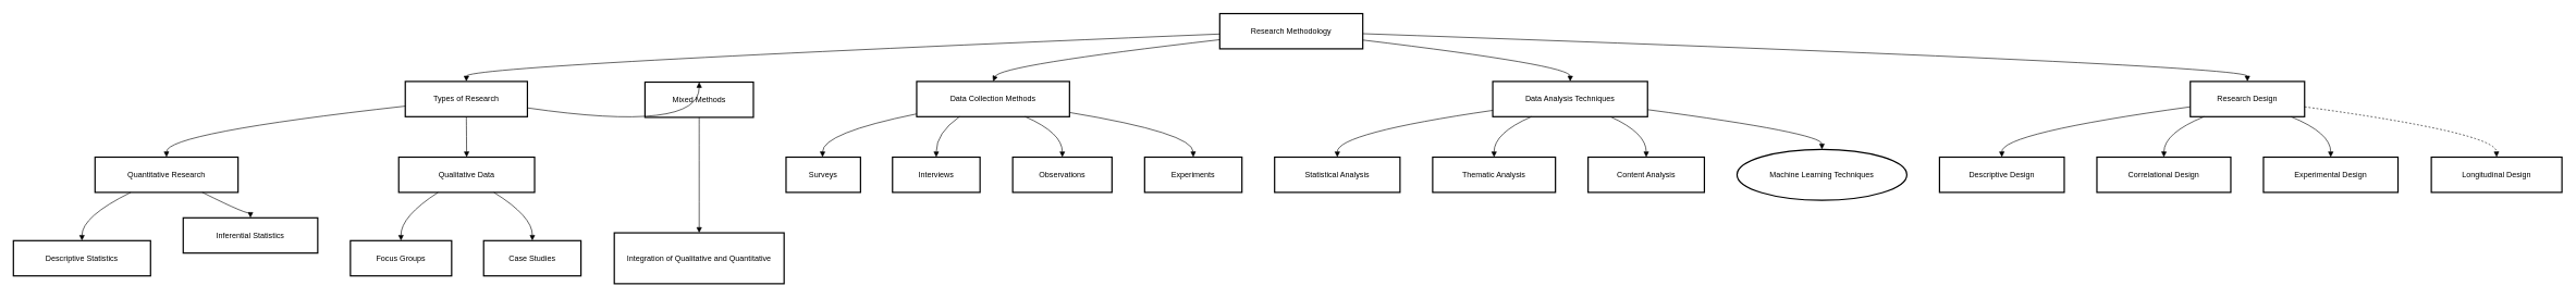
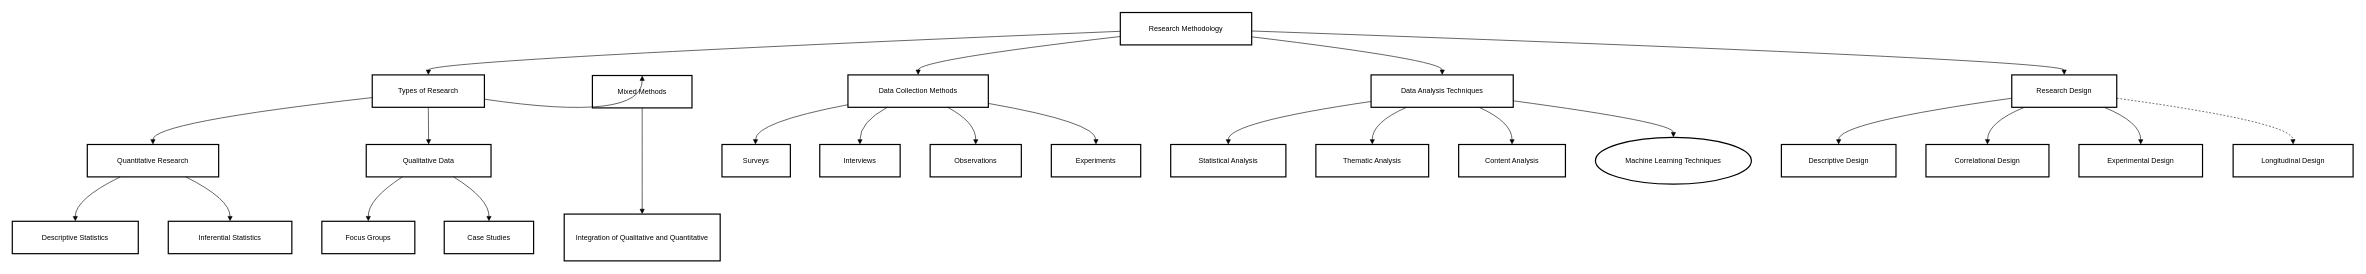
  <mxCell id="0" />
  <mxCell id="1" parent="0" />
  <mxCell id="2" value="Research Methodology" style="whiteSpace=wrap;strokeWidth=2;" vertex="1" parent="1"><mxGeometry x="1867" y="20" width="219" height="54" as="geometry" /></mxCell>
  <mxCell id="3" value="Types of Research" style="whiteSpace=wrap;strokeWidth=2;" vertex="1" parent="1"><mxGeometry x="620" y="124" width="187" height="54" as="geometry" /></mxCell>
- <mxCell id="4" value="Data Collection Methods" style="whiteSpace=wrap;strokeWidth=2;" vertex="1" parent="1"><mxGeometry x="1403" y="124" width="234" height="54" as="geometry" /></mxCell>
+ <mxCell id="4" value="Data Collection Methods" style="whiteSpace=wrap;strokeWidth=2;" vertex="1" parent="1"><mxGeometry x="1413" y="124" width="234" height="54" as="geometry" /></mxCell>
  <mxCell id="5" value="Data Analysis Techniques" style="whiteSpace=wrap;strokeWidth=2;" vertex="1" parent="1"><mxGeometry x="2285" y="124" width="237" height="54" as="geometry" /></mxCell>
  <mxCell id="6" value="Research Design" style="whiteSpace=wrap;strokeWidth=2;" vertex="1" parent="1"><mxGeometry x="3353" y="124" width="175" height="54" as="geometry" /></mxCell>
  <mxCell id="7" value="Quantitative Research" style="whiteSpace=wrap;strokeWidth=2;" vertex="1" parent="1"><mxGeometry x="145" y="240" width="219" height="54" as="geometry" /></mxCell>
  <mxCell id="8" value="Qualitative Data" style="whiteSpace=wrap;strokeWidth=2;" vertex="1" parent="1"><mxGeometry x="610" y="240" width="208" height="54" as="geometry" /></mxCell>
  <mxCell id="9" value="Mixed Methods" style="whiteSpace=wrap;strokeWidth=2;" vertex="1" parent="1"><mxGeometry x="987" y="125" width="166" height="54" as="geometry" /></mxCell>
  <mxCell id="10" value="Surveys" style="whiteSpace=wrap;strokeWidth=2;" vertex="1" parent="1"><mxGeometry x="1203" y="240" width="114" height="54" as="geometry" /></mxCell>
  <mxCell id="11" value="Interviews" style="whiteSpace=wrap;strokeWidth=2;" vertex="1" parent="1"><mxGeometry x="1366" y="240" width="134" height="54" as="geometry" /></mxCell>
  <mxCell id="12" value="Observations" style="whiteSpace=wrap;strokeWidth=2;" vertex="1" parent="1"><mxGeometry x="1550" y="240" width="152" height="54" as="geometry" /></mxCell>
  <mxCell id="13" value="Experiments" style="whiteSpace=wrap;strokeWidth=2;" vertex="1" parent="1"><mxGeometry x="1752" y="240" width="149" height="54" as="geometry" /></mxCell>
  <mxCell id="14" value="Statistical Analysis" style="whiteSpace=wrap;strokeWidth=2;" vertex="1" parent="1"><mxGeometry x="1951" y="240" width="192" height="54" as="geometry" /></mxCell>
  <mxCell id="15" value="Thematic Analysis" style="whiteSpace=wrap;strokeWidth=2;" vertex="1" parent="1"><mxGeometry x="2193" y="240" width="188" height="54" as="geometry" /></mxCell>
  <mxCell id="16" value="Content Analysis" style="whiteSpace=wrap;strokeWidth=2;" vertex="1" parent="1"><mxGeometry x="2431" y="240" width="178" height="54" as="geometry" /></mxCell>
  <mxCell id="17" value="Machine Learning Techniques" style="ellipse;whiteSpace=wrap;strokeWidth=2;" vertex="1" parent="1"><mxGeometry x="2659" y="228" width="260" height="78" as="geometry" /></mxCell>
  <mxCell id="18" value="Descriptive Design" style="whiteSpace=wrap;strokeWidth=2;" vertex="1" parent="1"><mxGeometry x="2969" y="240" width="191" height="54" as="geometry" /></mxCell>
  <mxCell id="19" value="Correlational Design" style="whiteSpace=wrap;strokeWidth=2;" vertex="1" parent="1"><mxGeometry x="3210" y="240" width="205" height="54" as="geometry" /></mxCell>
  <mxCell id="20" value="Experimental Design" style="whiteSpace=wrap;strokeWidth=2;" vertex="1" parent="1"><mxGeometry x="3465" y="240" width="206" height="54" as="geometry" /></mxCell>
  <mxCell id="21" value="Longitudinal Design" style="whiteSpace=wrap;strokeWidth=2;" vertex="1" parent="1"><mxGeometry x="3722" y="240" width="200" height="54" as="geometry" /></mxCell>
  <mxCell id="22" value="Descriptive Statistics" style="whiteSpace=wrap;strokeWidth=2;" vertex="1" parent="1"><mxGeometry x="20" y="368" width="210" height="54" as="geometry" /></mxCell>
- <mxCell id="23" value="Inferential Statistics" style="whiteSpace=wrap;strokeWidth=2;" vertex="1" parent="1"><mxGeometry x="280" y="333" width="206" height="54" as="geometry" /></mxCell>
+ <mxCell id="23" value="Inferential Statistics" style="whiteSpace=wrap;strokeWidth=2;" vertex="1" parent="1"><mxGeometry x="280" y="368" width="206" height="54" as="geometry" /></mxCell>
  <mxCell id="24" value="Focus Groups" style="whiteSpace=wrap;strokeWidth=2;" vertex="1" parent="1"><mxGeometry x="536" y="368" width="155" height="54" as="geometry" /></mxCell>
  <mxCell id="25" value="Case Studies" style="whiteSpace=wrap;strokeWidth=2;" vertex="1" parent="1"><mxGeometry x="740" y="368" width="149" height="54" as="geometry" /></mxCell>
  <mxCell id="26" value="Integration of Qualitative and Quantitative" style="whiteSpace=wrap;strokeWidth=2;" vertex="1" parent="1"><mxGeometry x="940" y="356" width="260" height="78" as="geometry" /></mxCell>
  <mxCell id="27" value="" style="curved=1;startArrow=none;endArrow=block;exitX=0;exitY=0.58;entryX=0.5;entryY=0;" edge="1" parent="1" source="2" target="3"><mxGeometry relative="1" as="geometry"><Array as="points"><mxPoint x="714" y="99" /></Array></mxGeometry></mxCell>
  <mxCell id="28" value="" style="curved=1;startArrow=none;endArrow=block;exitX=0;exitY=0.74;entryX=0.5;entryY=0;" edge="1" parent="1" source="2" target="4"><mxGeometry relative="1" as="geometry"><Array as="points"><mxPoint x="1530" y="99" /></Array></mxGeometry></mxCell>
  <mxCell id="29" value="" style="curved=1;startArrow=none;endArrow=block;exitX=1;exitY=0.75;entryX=0.5;entryY=0;" edge="1" parent="1" source="2" target="5"><mxGeometry relative="1" as="geometry"><Array as="points"><mxPoint x="2404" y="99" /></Array></mxGeometry></mxCell>
  <mxCell id="30" value="" style="curved=1;startArrow=none;endArrow=block;exitX=1;exitY=0.57;entryX=0.5;entryY=0;" edge="1" parent="1" source="2" target="6"><mxGeometry relative="1" as="geometry"><Array as="points"><mxPoint x="3440" y="99" /></Array></mxGeometry></mxCell>
  <mxCell id="31" value="" style="curved=1;startArrow=none;endArrow=block;exitX=0;exitY=0.7;entryX=0.5;entryY=0;" edge="1" parent="1" source="3" target="7"><mxGeometry relative="1" as="geometry"><Array as="points"><mxPoint x="254" y="203" /></Array></mxGeometry></mxCell>
  <mxCell id="32" value="" style="curved=1;startArrow=none;endArrow=block;exitX=0.5;exitY=1;entryX=0.5;entryY=0;" edge="1" parent="1" source="3" target="8"><mxGeometry relative="1" as="geometry"><Array as="points" /></mxGeometry></mxCell>
  <mxCell id="33" value="" style="curved=1;startArrow=none;endArrow=block;exitX=1;exitY=0.75;entryX=0.5;entryY=0;" edge="1" parent="1" source="3" target="9"><mxGeometry relative="1" as="geometry"><Array as="points"><mxPoint x="1070" y="203" /></Array></mxGeometry></mxCell>
  <mxCell id="34" value="" style="curved=1;startArrow=none;endArrow=block;exitX=0;exitY=0.92;entryX=0.49;entryY=0;" edge="1" parent="1" source="4" target="10"><mxGeometry relative="1" as="geometry"><Array as="points"><mxPoint x="1259" y="203" /></Array></mxGeometry></mxCell>
  <mxCell id="35" value="" style="curved=1;startArrow=none;endArrow=block;exitX=0.28;exitY=1;entryX=0.5;entryY=0;" edge="1" parent="1" source="4" target="11"><mxGeometry relative="1" as="geometry"><Array as="points"><mxPoint x="1433" y="203" /></Array></mxGeometry></mxCell>
  <mxCell id="36" value="" style="curved=1;startArrow=none;endArrow=block;exitX=0.71;exitY=1;entryX=0.5;entryY=0;" edge="1" parent="1" source="4" target="12"><mxGeometry relative="1" as="geometry"><Array as="points"><mxPoint x="1626" y="203" /></Array></mxGeometry></mxCell>
  <mxCell id="37" value="" style="curved=1;startArrow=none;endArrow=block;exitX=1;exitY=0.88;entryX=0.5;entryY=0;" edge="1" parent="1" source="4" target="13"><mxGeometry relative="1" as="geometry"><Array as="points"><mxPoint x="1826" y="203" /></Array></mxGeometry></mxCell>
  <mxCell id="38" value="" style="curved=1;startArrow=none;endArrow=block;exitX=0;exitY=0.82;entryX=0.5;entryY=0;" edge="1" parent="1" source="5" target="14"><mxGeometry relative="1" as="geometry"><Array as="points"><mxPoint x="2047" y="203" /></Array></mxGeometry></mxCell>
  <mxCell id="39" value="" style="curved=1;startArrow=none;endArrow=block;exitX=0.25;exitY=1;entryX=0.5;entryY=0;" edge="1" parent="1" source="5" target="15"><mxGeometry relative="1" as="geometry"><Array as="points"><mxPoint x="2287" y="203" /></Array></mxGeometry></mxCell>
  <mxCell id="40" value="" style="curved=1;startArrow=none;endArrow=block;exitX=0.76;exitY=1;entryX=0.5;entryY=0;" edge="1" parent="1" source="5" target="16"><mxGeometry relative="1" as="geometry"><Array as="points"><mxPoint x="2520" y="203" /></Array></mxGeometry></mxCell>
  <mxCell id="41" value="" style="curved=1;startArrow=none;endArrow=block;exitX=1;exitY=0.8;entryX=0.5;entryY=0;" edge="1" parent="1" source="5" target="17"><mxGeometry relative="1" as="geometry"><Array as="points"><mxPoint x="2789" y="203" /></Array></mxGeometry></mxCell>
  <mxCell id="42" value="" style="curved=1;startArrow=none;endArrow=block;exitX=0;exitY=0.72;entryX=0.5;entryY=0;" edge="1" parent="1" source="6" target="18"><mxGeometry relative="1" as="geometry"><Array as="points"><mxPoint x="3064" y="203" /></Array></mxGeometry></mxCell>
  <mxCell id="43" value="" style="curved=1;startArrow=none;endArrow=block;exitX=0.12;exitY=1;entryX=0.5;entryY=0;" edge="1" parent="1" source="6" target="19"><mxGeometry relative="1" as="geometry"><Array as="points"><mxPoint x="3313" y="203" /></Array></mxGeometry></mxCell>
  <mxCell id="44" value="" style="curved=1;startArrow=none;endArrow=block;exitX=0.88;exitY=1;entryX=0.5;entryY=0;" edge="1" parent="1" source="6" target="20"><mxGeometry relative="1" as="geometry"><Array as="points"><mxPoint x="3568" y="203" /></Array></mxGeometry></mxCell>
  <mxCell id="45" value="" style="curved=1;startArrow=none;endArrow=block;exitX=1;exitY=0.72;entryX=0.5;entryY=0;dashed=1;" edge="1" parent="1" source="6" target="21"><mxGeometry relative="1" as="geometry"><Array as="points"><mxPoint x="3821" y="203" /></Array></mxGeometry></mxCell>
  <mxCell id="46" value="" style="curved=1;startArrow=none;endArrow=block;exitX=0.25;exitY=1;entryX=0.5;entryY=0;" edge="1" parent="1" source="7" target="22"><mxGeometry relative="1" as="geometry"><Array as="points"><mxPoint x="125" y="331" /></Array></mxGeometry></mxCell>
  <mxCell id="47" value="" style="curved=1;startArrow=none;endArrow=block;exitX=0.75;exitY=1;entryX=0.5;entryY=0;" edge="1" parent="1" source="7" target="23"><mxGeometry relative="1" as="geometry"><Array as="points"><mxPoint x="383" y="331" /></Array></mxGeometry></mxCell>
  <mxCell id="48" value="" style="curved=1;startArrow=none;endArrow=block;exitX=0.29;exitY=1;entryX=0.5;entryY=0;" edge="1" parent="1" source="8" target="24"><mxGeometry relative="1" as="geometry"><Array as="points"><mxPoint x="613" y="331" /></Array></mxGeometry></mxCell>
  <mxCell id="49" value="" style="curved=1;startArrow=none;endArrow=block;exitX=0.7;exitY=1;entryX=0.5;entryY=0;" edge="1" parent="1" source="8" target="25"><mxGeometry relative="1" as="geometry"><Array as="points"><mxPoint x="815" y="331" /></Array></mxGeometry></mxCell>
  <mxCell id="50" value="" style="curved=1;startArrow=none;endArrow=block;exitX=0.5;exitY=1;entryX=0.5;entryY=0;" edge="1" parent="1" source="9" target="26"><mxGeometry relative="1" as="geometry"><Array as="points" /></mxGeometry></mxCell>
